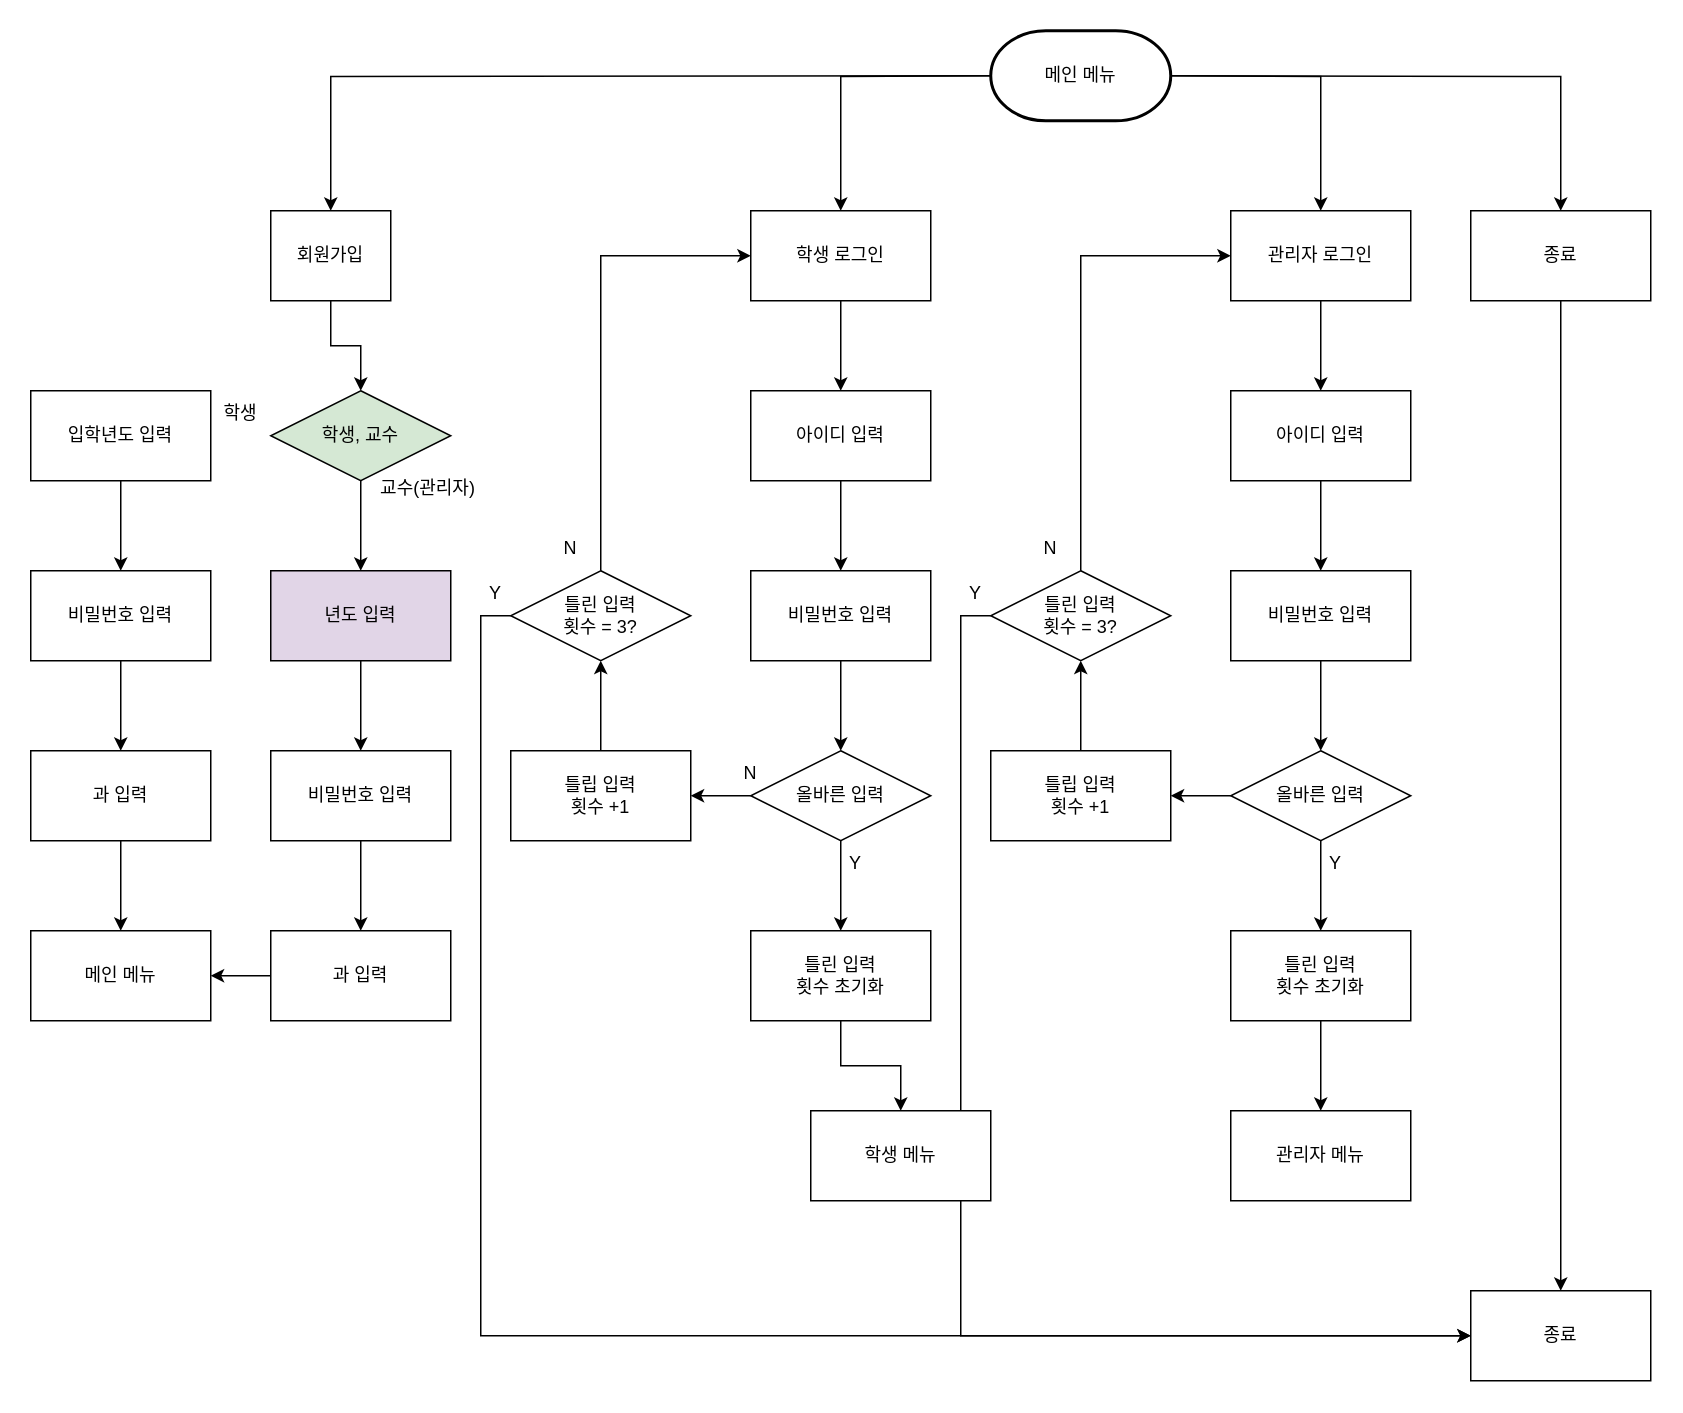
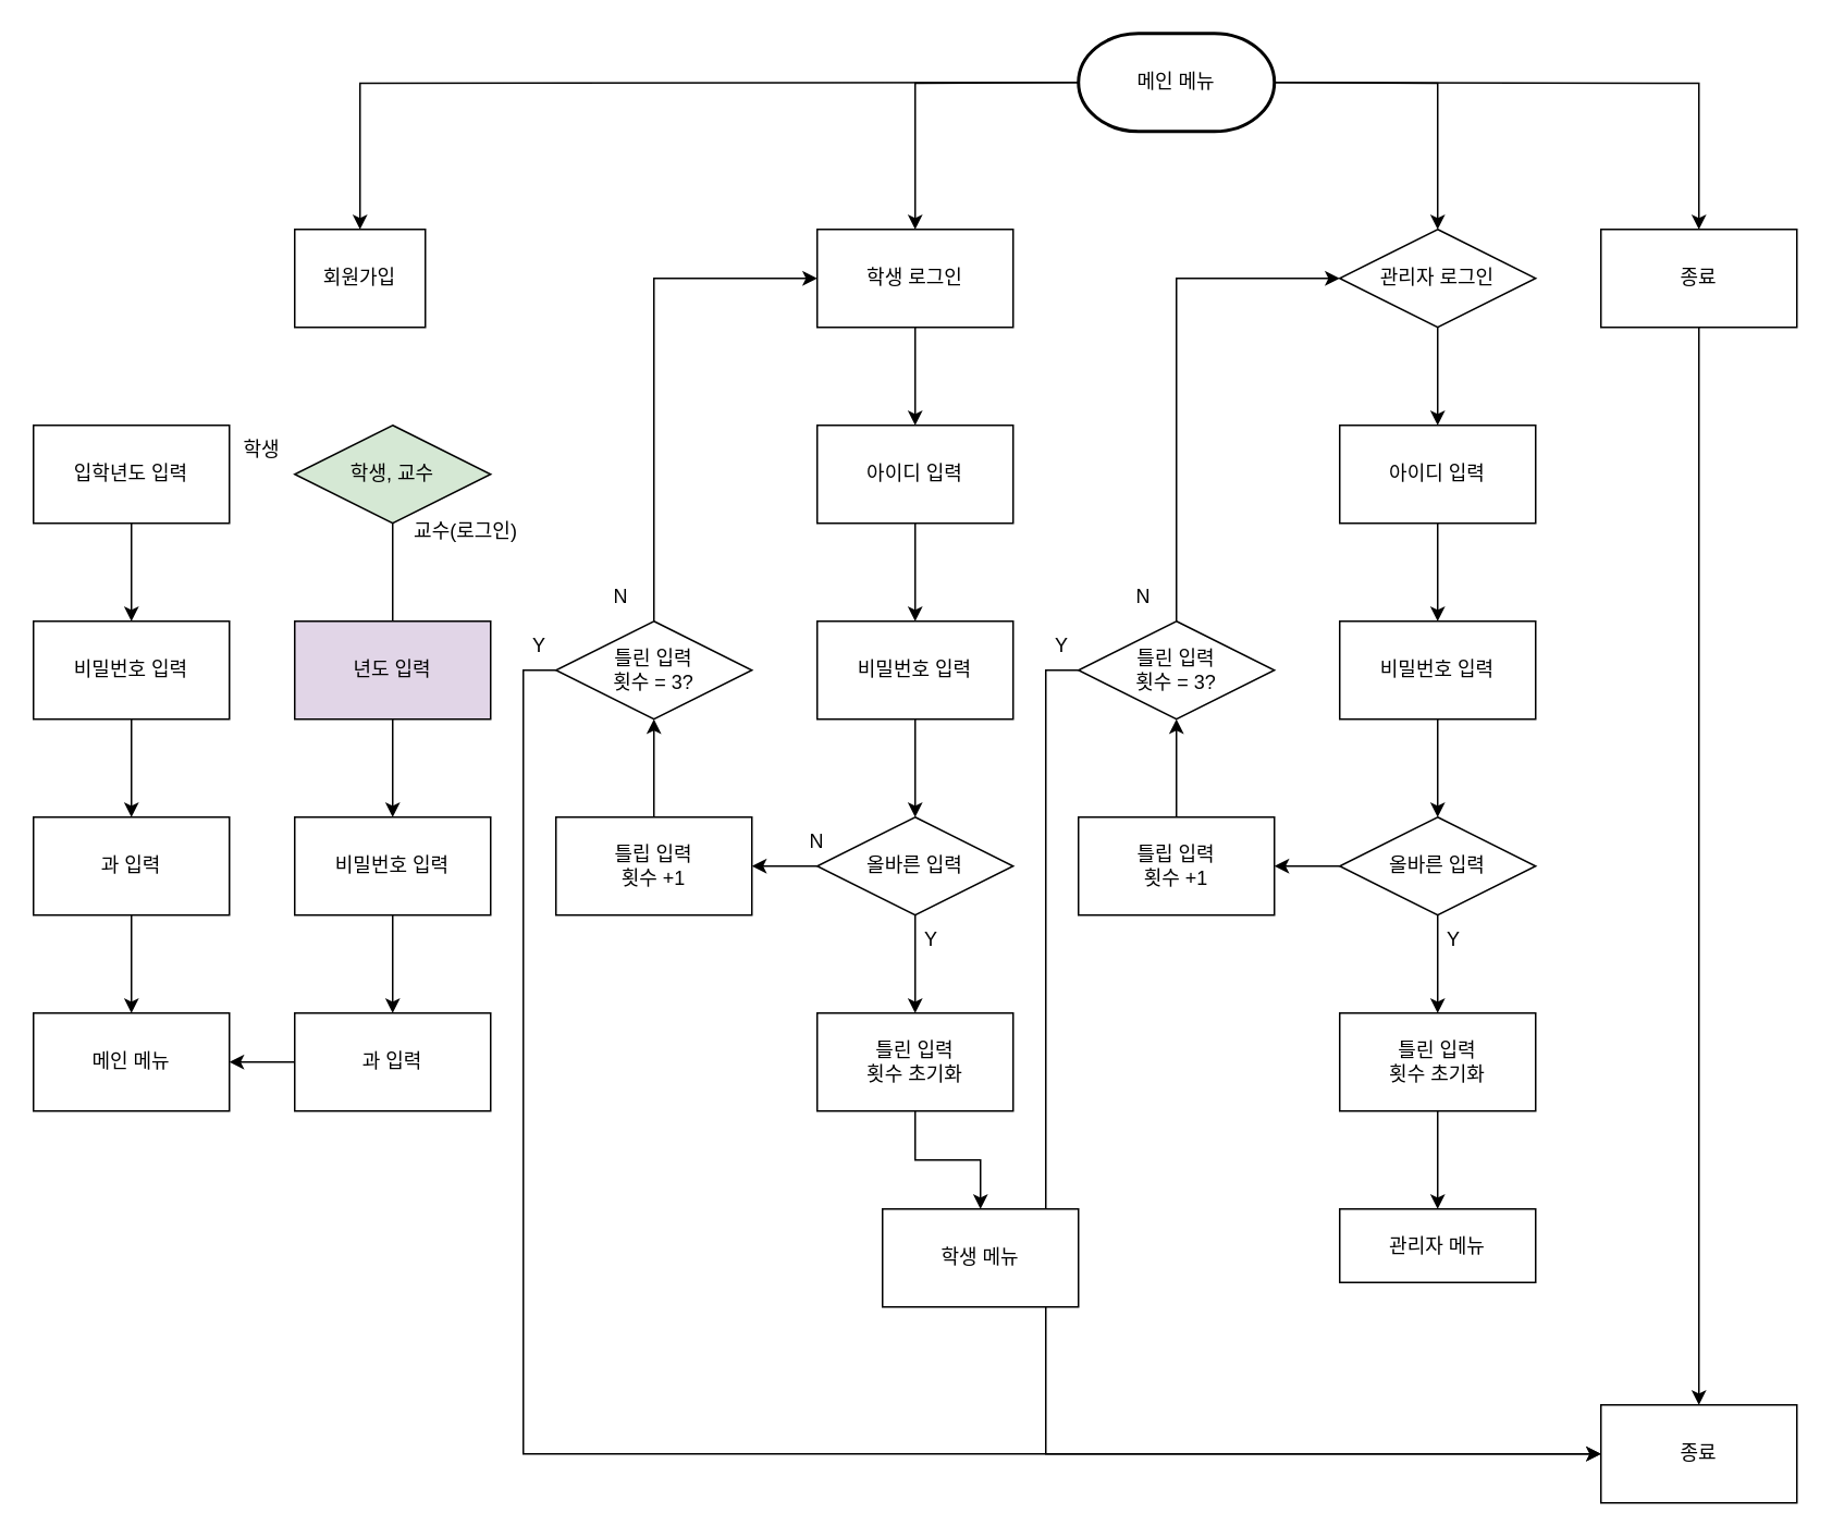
  <mxCell id="0" />
  <mxCell id="1" parent="0" />
  <mxCell id="2" style="edgeStyle=orthogonalEdgeStyle;rounded=0;orthogonalLoop=1;jettySize=auto;html=1;entryX=0.5;entryY=0;entryDx=0;entryDy=0;" parent="1" target="11" edge="1"><mxGeometry relative="1" as="geometry"><mxPoint x="780" y="50" as="sourcePoint" /></mxGeometry></mxCell>
  <mxCell id="3" style="edgeStyle=orthogonalEdgeStyle;rounded=0;orthogonalLoop=1;jettySize=auto;html=1;entryX=0.5;entryY=0;entryDx=0;entryDy=0;" parent="1" target="9" edge="1"><mxGeometry relative="1" as="geometry"><mxPoint x="780" y="50" as="sourcePoint" /></mxGeometry></mxCell>
  <mxCell id="4" style="edgeStyle=orthogonalEdgeStyle;rounded=0;orthogonalLoop=1;jettySize=auto;html=1;entryX=0.5;entryY=0;entryDx=0;entryDy=0;" parent="1" target="7" edge="1"><mxGeometry relative="1" as="geometry"><mxPoint x="660" y="50" as="sourcePoint" /></mxGeometry></mxCell>
  <mxCell id="5" style="edgeStyle=orthogonalEdgeStyle;rounded=0;orthogonalLoop=1;jettySize=auto;html=1;entryX=0.5;entryY=0;entryDx=0;entryDy=0;" parent="1" target="51" edge="1"><mxGeometry relative="1" as="geometry"><mxPoint x="660" y="50" as="sourcePoint" /></mxGeometry></mxCell>
  <mxCell id="6" value="" style="edgeStyle=orthogonalEdgeStyle;rounded=0;orthogonalLoop=1;jettySize=auto;html=1;" parent="1" source="7" target="29" edge="1"><mxGeometry relative="1" as="geometry" /></mxCell>
  <mxCell id="7" value="학생 로그인" style="rounded=0;whiteSpace=wrap;html=1;" parent="1" vertex="1"><mxGeometry x="500" y="140" width="120" height="60" as="geometry" /></mxCell>
  <mxCell id="8" style="edgeStyle=orthogonalEdgeStyle;rounded=0;orthogonalLoop=1;jettySize=auto;html=1;entryX=0.5;entryY=0;entryDx=0;entryDy=0;" parent="1" source="9" target="13" edge="1"><mxGeometry relative="1" as="geometry" /></mxCell>
- <mxCell id="9" value="관리자 로그인" style="rounded=0;whiteSpace=wrap;html=1;" parent="1" vertex="1"><mxGeometry x="820" y="140" width="120" height="60" as="geometry" /></mxCell>
+ <mxCell id="9" value="관리자 로그인" style="rhombus;whiteSpace=wrap;html=1;" parent="1" vertex="1"><mxGeometry x="820" y="140" width="120" height="60" as="geometry" /></mxCell>
  <mxCell id="10" style="edgeStyle=orthogonalEdgeStyle;rounded=0;orthogonalLoop=1;jettySize=auto;html=1;entryX=0.5;entryY=0;entryDx=0;entryDy=0;" parent="1" source="11" target="27" edge="1"><mxGeometry relative="1" as="geometry" /></mxCell>
  <mxCell id="11" value="종료" style="rounded=0;whiteSpace=wrap;html=1;" parent="1" vertex="1"><mxGeometry x="980" y="140" width="120" height="60" as="geometry" /></mxCell>
  <mxCell id="12" style="edgeStyle=orthogonalEdgeStyle;rounded=0;orthogonalLoop=1;jettySize=auto;html=1;entryX=0.5;entryY=0;entryDx=0;entryDy=0;" parent="1" source="13" target="15" edge="1"><mxGeometry relative="1" as="geometry" /></mxCell>
  <mxCell id="13" value="아이디 입력" style="rounded=0;whiteSpace=wrap;html=1;" parent="1" vertex="1"><mxGeometry x="820" y="260" width="120" height="60" as="geometry" /></mxCell>
  <mxCell id="14" value="" style="edgeStyle=orthogonalEdgeStyle;rounded=0;orthogonalLoop=1;jettySize=auto;html=1;" parent="1" source="15" target="21" edge="1"><mxGeometry relative="1" as="geometry" /></mxCell>
  <mxCell id="15" value="비밀번호 입력" style="rounded=0;whiteSpace=wrap;html=1;" parent="1" vertex="1"><mxGeometry x="820" y="380" width="120" height="60" as="geometry" /></mxCell>
  <mxCell id="16" style="edgeStyle=orthogonalEdgeStyle;rounded=0;orthogonalLoop=1;jettySize=auto;html=1;entryX=0;entryY=0.5;entryDx=0;entryDy=0;" parent="1" source="18" target="9" edge="1"><mxGeometry relative="1" as="geometry"><Array as="points"><mxPoint x="720" y="170" /></Array></mxGeometry></mxCell>
  <mxCell id="17" style="edgeStyle=orthogonalEdgeStyle;rounded=0;orthogonalLoop=1;jettySize=auto;html=1;" parent="1" source="18" edge="1"><mxGeometry relative="1" as="geometry"><mxPoint x="980" y="890" as="targetPoint" /><Array as="points"><mxPoint x="640" y="410" /><mxPoint x="640" y="890" /></Array></mxGeometry></mxCell>
  <mxCell id="18" value="틀린 입력&lt;br style=&quot;border-color: var(--border-color);&quot;&gt;횟수 = 3?" style="rhombus;whiteSpace=wrap;html=1;" parent="1" vertex="1"><mxGeometry x="660" y="380" width="120" height="60" as="geometry" /></mxCell>
  <mxCell id="19" value="" style="edgeStyle=orthogonalEdgeStyle;rounded=0;orthogonalLoop=1;jettySize=auto;html=1;" parent="1" source="21" target="25" edge="1"><mxGeometry relative="1" as="geometry" /></mxCell>
  <mxCell id="20" value="" style="edgeStyle=orthogonalEdgeStyle;rounded=0;orthogonalLoop=1;jettySize=auto;html=1;" parent="1" source="21" target="23" edge="1"><mxGeometry relative="1" as="geometry" /></mxCell>
  <mxCell id="21" value="올바른 입력" style="rhombus;whiteSpace=wrap;html=1;" parent="1" vertex="1"><mxGeometry x="820" y="500" width="120" height="60" as="geometry" /></mxCell>
  <mxCell id="22" value="" style="edgeStyle=orthogonalEdgeStyle;rounded=0;orthogonalLoop=1;jettySize=auto;html=1;" parent="1" source="23" target="18" edge="1"><mxGeometry relative="1" as="geometry" /></mxCell>
  <mxCell id="23" value="틀립 입력&lt;br style=&quot;border-color: var(--border-color);&quot;&gt;횟수 +1" style="rounded=0;whiteSpace=wrap;html=1;" parent="1" vertex="1"><mxGeometry x="660" y="500" width="120" height="60" as="geometry" /></mxCell>
  <mxCell id="24" value="" style="edgeStyle=orthogonalEdgeStyle;rounded=0;orthogonalLoop=1;jettySize=auto;html=1;" parent="1" source="25" target="26" edge="1"><mxGeometry relative="1" as="geometry" /></mxCell>
  <mxCell id="25" value="틀린 입력&lt;br style=&quot;border-color: var(--border-color);&quot;&gt;횟수 초기화" style="rounded=0;whiteSpace=wrap;html=1;" parent="1" vertex="1"><mxGeometry x="820" y="620" width="120" height="60" as="geometry" /></mxCell>
- <mxCell id="26" value="관리자 메뉴" style="rounded=0;whiteSpace=wrap;html=1;" parent="1" vertex="1"><mxGeometry x="820" y="740" width="120" height="60" as="geometry" /></mxCell>
+ <mxCell id="26" value="관리자 메뉴" style="rounded=0;whiteSpace=wrap;html=1;" parent="1" vertex="1"><mxGeometry x="820" y="740" width="120" height="45" as="geometry" /></mxCell>
  <mxCell id="27" value="종료" style="rounded=0;whiteSpace=wrap;html=1;" parent="1" vertex="1"><mxGeometry x="980" y="860" width="120" height="60" as="geometry" /></mxCell>
  <mxCell id="28" value="" style="edgeStyle=orthogonalEdgeStyle;rounded=0;orthogonalLoop=1;jettySize=auto;html=1;" parent="1" source="29" target="31" edge="1"><mxGeometry relative="1" as="geometry" /></mxCell>
  <mxCell id="29" value="아이디 입력" style="rounded=0;whiteSpace=wrap;html=1;" parent="1" vertex="1"><mxGeometry x="500" y="260" width="120" height="60" as="geometry" /></mxCell>
  <mxCell id="30" value="" style="edgeStyle=orthogonalEdgeStyle;rounded=0;orthogonalLoop=1;jettySize=auto;html=1;" parent="1" source="31" target="34" edge="1"><mxGeometry relative="1" as="geometry" /></mxCell>
  <mxCell id="31" value="비밀번호 입력" style="rounded=0;whiteSpace=wrap;html=1;" parent="1" vertex="1"><mxGeometry x="500" y="380" width="120" height="60" as="geometry" /></mxCell>
  <mxCell id="32" value="" style="edgeStyle=orthogonalEdgeStyle;rounded=0;orthogonalLoop=1;jettySize=auto;html=1;" parent="1" source="34" target="36" edge="1"><mxGeometry relative="1" as="geometry" /></mxCell>
  <mxCell id="33" value="" style="edgeStyle=orthogonalEdgeStyle;rounded=0;orthogonalLoop=1;jettySize=auto;html=1;" parent="1" source="34" target="39" edge="1"><mxGeometry relative="1" as="geometry" /></mxCell>
  <mxCell id="34" value="올바른 입력" style="rhombus;whiteSpace=wrap;html=1;" parent="1" vertex="1"><mxGeometry x="500" y="500" width="120" height="60" as="geometry" /></mxCell>
  <mxCell id="35" value="" style="edgeStyle=orthogonalEdgeStyle;rounded=0;orthogonalLoop=1;jettySize=auto;html=1;" parent="1" source="36" target="37" edge="1"><mxGeometry relative="1" as="geometry" /></mxCell>
  <mxCell id="36" value="틀린 입력&lt;br&gt;횟수 초기화" style="rounded=0;whiteSpace=wrap;html=1;" parent="1" vertex="1"><mxGeometry x="500" y="620" width="120" height="60" as="geometry" /></mxCell>
  <mxCell id="37" value="학생 메뉴" style="rounded=0;whiteSpace=wrap;html=1;" parent="1" vertex="1"><mxGeometry x="540" y="740" width="120" height="60" as="geometry" /></mxCell>
  <mxCell id="38" value="" style="edgeStyle=orthogonalEdgeStyle;rounded=0;orthogonalLoop=1;jettySize=auto;html=1;" parent="1" source="39" target="42" edge="1"><mxGeometry relative="1" as="geometry" /></mxCell>
  <mxCell id="39" value="틀립 입력&lt;br&gt;횟수 +1" style="rounded=0;whiteSpace=wrap;html=1;" parent="1" vertex="1"><mxGeometry x="340" y="500" width="120" height="60" as="geometry" /></mxCell>
  <mxCell id="40" style="edgeStyle=orthogonalEdgeStyle;rounded=0;orthogonalLoop=1;jettySize=auto;html=1;entryX=0;entryY=0.5;entryDx=0;entryDy=0;" parent="1" source="42" target="7" edge="1"><mxGeometry relative="1" as="geometry"><Array as="points"><mxPoint x="400" y="170" /></Array></mxGeometry></mxCell>
  <mxCell id="41" style="edgeStyle=orthogonalEdgeStyle;rounded=0;orthogonalLoop=1;jettySize=auto;html=1;entryX=0;entryY=0.5;entryDx=0;entryDy=0;" parent="1" source="42" target="27" edge="1"><mxGeometry relative="1" as="geometry"><mxPoint x="320" y="900" as="targetPoint" /><Array as="points"><mxPoint x="320" y="410" /><mxPoint x="320" y="890" /></Array></mxGeometry></mxCell>
  <mxCell id="42" value="틀린 입력&lt;br&gt;횟수 = 3?" style="rhombus;whiteSpace=wrap;html=1;" parent="1" vertex="1"><mxGeometry x="340" y="380" width="120" height="60" as="geometry" /></mxCell>
  <mxCell id="43" value="Y" style="text;html=1;strokeColor=none;fillColor=none;align=center;verticalAlign=middle;whiteSpace=wrap;rounded=0;" parent="1" vertex="1"><mxGeometry x="300" y="380" width="60" height="30" as="geometry" /></mxCell>
  <mxCell id="44" value="N" style="text;html=1;strokeColor=none;fillColor=none;align=center;verticalAlign=middle;whiteSpace=wrap;rounded=0;" parent="1" vertex="1"><mxGeometry x="670" y="350" width="60" height="30" as="geometry" /></mxCell>
  <mxCell id="45" value="Y" style="text;html=1;strokeColor=none;fillColor=none;align=center;verticalAlign=middle;whiteSpace=wrap;rounded=0;" parent="1" vertex="1"><mxGeometry x="620" y="380" width="60" height="30" as="geometry" /></mxCell>
  <mxCell id="46" value="Y" style="text;html=1;strokeColor=none;fillColor=none;align=center;verticalAlign=middle;whiteSpace=wrap;rounded=0;" parent="1" vertex="1"><mxGeometry x="860" y="560" width="60" height="30" as="geometry" /></mxCell>
  <mxCell id="47" value="Y" style="text;html=1;strokeColor=none;fillColor=none;align=center;verticalAlign=middle;whiteSpace=wrap;rounded=0;" parent="1" vertex="1"><mxGeometry x="540" y="560" width="60" height="30" as="geometry" /></mxCell>
  <mxCell id="48" value="N" style="text;html=1;strokeColor=none;fillColor=none;align=center;verticalAlign=middle;whiteSpace=wrap;rounded=0;" parent="1" vertex="1"><mxGeometry x="350" y="350" width="60" height="30" as="geometry" /></mxCell>
  <mxCell id="49" value="N" style="text;html=1;strokeColor=none;fillColor=none;align=center;verticalAlign=middle;whiteSpace=wrap;rounded=0;" parent="1" vertex="1"><mxGeometry x="470" y="500" width="60" height="30" as="geometry" /></mxCell>
- <mxCell id="50" value="" style="edgeStyle=orthogonalEdgeStyle;rounded=0;orthogonalLoop=1;jettySize=auto;html=1;" parent="1" source="51" target="53" edge="1"><mxGeometry relative="1" as="geometry" /></mxCell>
  <mxCell id="51" value="회원가입" style="rounded=0;whiteSpace=wrap;html=1;" parent="1" vertex="1"><mxGeometry x="180" y="140" width="80" height="60" as="geometry" /></mxCell>
- <mxCell id="52" value="" style="edgeStyle=orthogonalEdgeStyle;rounded=0;orthogonalLoop=1;jettySize=auto;html=1;" parent="1" source="53" target="57" edge="1"><mxGeometry relative="1" as="geometry" /></mxCell>
+ <mxCell id="52" value="" style="edgeStyle=orthogonalEdgeStyle;rounded=0;orthogonalLoop=1;jettySize=auto;html=1;endArrow=none;" parent="1" source="53" target="57" edge="1"><mxGeometry relative="1" as="geometry" /></mxCell>
  <mxCell id="53" value="학생, 교수" style="rhombus;whiteSpace=wrap;html=1;fillColor=#d5e8d4;" parent="1" vertex="1"><mxGeometry x="180" y="260" width="120" height="60" as="geometry" /></mxCell>
  <mxCell id="54" value="" style="edgeStyle=orthogonalEdgeStyle;rounded=0;orthogonalLoop=1;jettySize=auto;html=1;" parent="1" source="55" target="63" edge="1"><mxGeometry relative="1" as="geometry" /></mxCell>
  <mxCell id="55" value="입학년도 입력" style="rounded=0;whiteSpace=wrap;html=1;" parent="1" vertex="1"><mxGeometry x="20" y="260" width="120" height="60" as="geometry" /></mxCell>
  <mxCell id="56" value="" style="edgeStyle=orthogonalEdgeStyle;rounded=0;orthogonalLoop=1;jettySize=auto;html=1;" parent="1" source="57" target="59" edge="1"><mxGeometry relative="1" as="geometry" /></mxCell>
  <mxCell id="57" value="년도 입력" style="rounded=0;whiteSpace=wrap;html=1;fillColor=#e1d5e7;" parent="1" vertex="1"><mxGeometry x="180" y="380" width="120" height="60" as="geometry" /></mxCell>
  <mxCell id="58" value="" style="edgeStyle=orthogonalEdgeStyle;rounded=0;orthogonalLoop=1;jettySize=auto;html=1;" parent="1" source="59" target="67" edge="1"><mxGeometry relative="1" as="geometry" /></mxCell>
  <mxCell id="59" value="비밀번호 입력" style="rounded=0;whiteSpace=wrap;html=1;" parent="1" vertex="1"><mxGeometry x="180" y="500" width="120" height="60" as="geometry" /></mxCell>
  <mxCell id="60" value="학생" style="text;html=1;strokeColor=none;fillColor=none;align=center;verticalAlign=middle;whiteSpace=wrap;rounded=0;" parent="1" vertex="1"><mxGeometry x="130" y="260" width="60" height="30" as="geometry" /></mxCell>
- <mxCell id="61" value="교수(관리자)" style="text;html=1;strokeColor=none;fillColor=none;align=center;verticalAlign=middle;whiteSpace=wrap;rounded=0;" parent="1" vertex="1"><mxGeometry x="250" y="310" width="70" height="30" as="geometry" /></mxCell>
+ <mxCell id="61" value="교수(로그인)" style="text;html=1;strokeColor=none;fillColor=none;align=center;verticalAlign=middle;whiteSpace=wrap;rounded=0;" parent="1" vertex="1"><mxGeometry x="250" y="310" width="70" height="30" as="geometry" /></mxCell>
  <mxCell id="62" value="" style="edgeStyle=orthogonalEdgeStyle;rounded=0;orthogonalLoop=1;jettySize=auto;html=1;" parent="1" source="63" target="65" edge="1"><mxGeometry relative="1" as="geometry" /></mxCell>
  <mxCell id="63" value="비밀번호 입력" style="rounded=0;whiteSpace=wrap;html=1;" parent="1" vertex="1"><mxGeometry x="20" y="380" width="120" height="60" as="geometry" /></mxCell>
  <mxCell id="64" value="" style="edgeStyle=orthogonalEdgeStyle;rounded=0;orthogonalLoop=1;jettySize=auto;html=1;" parent="1" source="65" target="69" edge="1"><mxGeometry relative="1" as="geometry" /></mxCell>
  <mxCell id="65" value="과 입력" style="rounded=0;whiteSpace=wrap;html=1;" parent="1" vertex="1"><mxGeometry x="20" y="500" width="120" height="60" as="geometry" /></mxCell>
  <mxCell id="66" value="" style="edgeStyle=orthogonalEdgeStyle;rounded=0;orthogonalLoop=1;jettySize=auto;html=1;" parent="1" source="67" target="69" edge="1"><mxGeometry relative="1" as="geometry" /></mxCell>
  <mxCell id="67" value="과 입력" style="rounded=0;whiteSpace=wrap;html=1;" parent="1" vertex="1"><mxGeometry x="180" y="620" width="120" height="60" as="geometry" /></mxCell>
  <mxCell id="68" value="메인 메뉴" style="strokeWidth=2;html=1;shape=mxgraph.flowchart.terminator;whiteSpace=wrap;" parent="1" vertex="1"><mxGeometry x="660" y="20" width="120" height="60" as="geometry" /></mxCell>
  <mxCell id="69" value="메인 메뉴" style="rounded=0;whiteSpace=wrap;html=1;" parent="1" vertex="1"><mxGeometry x="20" y="620" width="120" height="60" as="geometry" /></mxCell>
